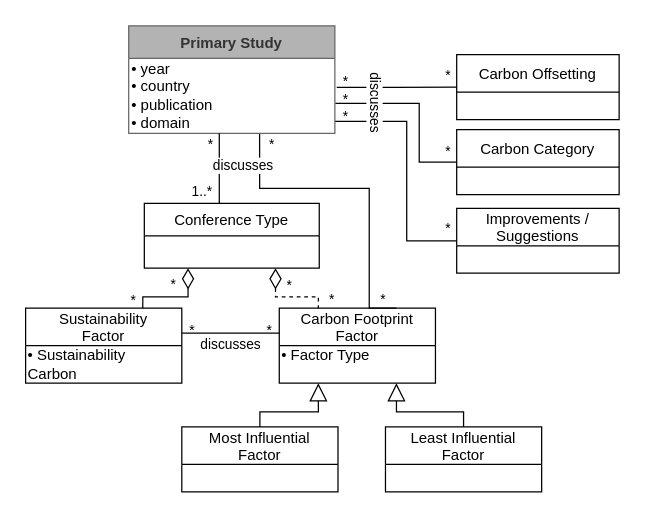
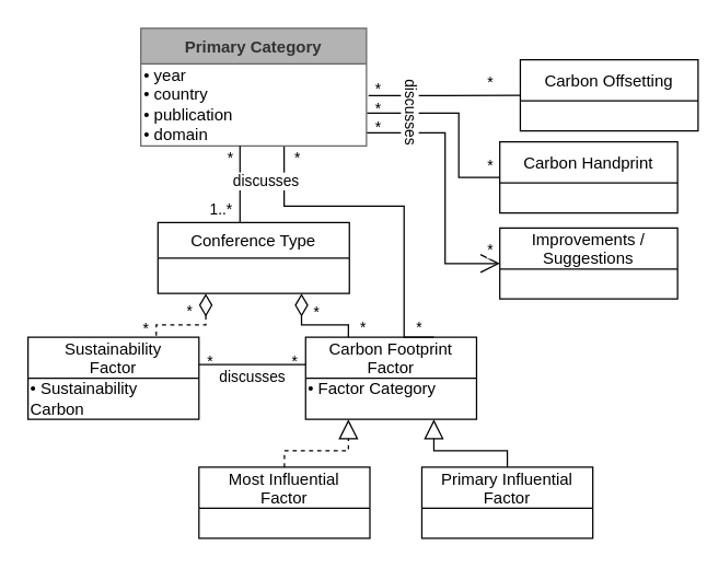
  <mxCell id="0" />
  <mxCell id="1" parent="0" />
  <mxCell id="2" value="" style="endArrow=none;endFill=0;endSize=12;html=1;entryX=0.75;entryY=0;entryDx=0;entryDy=0;exitX=0.5;exitY=1;exitDx=0;exitDy=0;edgeStyle=orthogonalEdgeStyle;rounded=0;" edge="1" parent="1" target="4"><mxGeometry width="160" relative="1" as="geometry"><mxPoint x="207.26" y="106" as="sourcePoint" /><mxPoint x="207.26" y="162" as="targetPoint" /><Array as="points"><mxPoint x="207" y="150" /><mxPoint x="295" y="150" /><mxPoint x="295" y="246" /></Array></mxGeometry></mxCell>
  <mxCell id="3" value="Conference Type" style="swimlane;fontStyle=0;childLayout=stackLayout;horizontal=1;startSize=26;horizontalStack=0;resizeParent=1;resizeParentMax=0;resizeLast=0;collapsible=1;marginBottom=0;fillColor=none;" vertex="1" parent="1"><mxGeometry x="115" y="162" width="140" height="52" as="geometry" /></mxCell>
  <mxCell id="4" value="Carbon Footprint&#10;Factor" style="swimlane;fontStyle=0;childLayout=stackLayout;horizontal=1;startSize=30;fillColor=none;horizontalStack=0;resizeParent=1;resizeParentMax=0;resizeLast=0;collapsible=1;marginBottom=0;" vertex="1" parent="1"><mxGeometry x="223" y="246" width="125" height="60" as="geometry"><mxRectangle x="400" y="160" width="120" height="30" as="alternateBounds" /></mxGeometry></mxCell>
- <mxCell id="5" value="&lt;span&gt;• Factor Type&lt;br&gt;&lt;br&gt;&lt;/span&gt;" style="text;html=1;align=left;verticalAlign=middle;resizable=0;points=[];autosize=1;strokeColor=none;fillColor=none;" vertex="1" parent="4"><mxGeometry y="30" width="125" height="30" as="geometry" /></mxCell>
- <mxCell id="6" value="" style="endArrow=none;html=1;endSize=12;startArrow=diamondThin;startSize=14;startFill=0;edgeStyle=orthogonalEdgeStyle;entryX=0.25;entryY=0;entryDx=0;entryDy=0;rounded=0;endFill=0;exitX=0.75;exitY=1;exitDx=0;exitDy=0;dashed=1;" edge="1" parent="1" source="3" target="4"><mxGeometry relative="1" as="geometry"><mxPoint x="195" y="240" as="sourcePoint" /><mxPoint x="435" y="262" as="targetPoint" /><Array as="points"><mxPoint x="220" y="237" /><mxPoint x="254" y="237" /><mxPoint x="254" y="246" /></Array></mxGeometry></mxCell>
+ <mxCell id="5" value="&lt;span&gt;• Factor Category&lt;br&gt;&lt;br&gt;&lt;/span&gt;" style="text;html=1;align=left;verticalAlign=middle;resizable=0;points=[];autosize=1;strokeColor=none;fillColor=none;" vertex="1" parent="4"><mxGeometry y="30" width="125" height="30" as="geometry" /></mxCell>
+ <mxCell id="6" value="" style="endArrow=none;html=1;endSize=12;startArrow=diamondThin;startSize=14;startFill=0;edgeStyle=orthogonalEdgeStyle;entryX=0.25;entryY=0;entryDx=0;entryDy=0;rounded=0;endFill=0;exitX=0.75;exitY=1;exitDx=0;exitDy=0;" edge="1" parent="1" source="3" target="4"><mxGeometry relative="1" as="geometry"><mxPoint x="195" y="240" as="sourcePoint" /><mxPoint x="435" y="262" as="targetPoint" /><Array as="points"><mxPoint x="220" y="237" /><mxPoint x="254" y="237" /><mxPoint x="254" y="246" /></Array></mxGeometry></mxCell>
  <mxCell id="7" value="Most Influential&#10;Factor" style="swimlane;fontStyle=0;childLayout=stackLayout;horizontal=1;startSize=30;fillColor=none;horizontalStack=0;resizeParent=1;resizeParentMax=0;resizeLast=0;collapsible=1;marginBottom=0;" vertex="1" parent="1"><mxGeometry x="145" y="341" width="125" height="52" as="geometry"><mxRectangle x="400" y="160" width="120" height="30" as="alternateBounds" /></mxGeometry></mxCell>
- <mxCell id="8" value="Least Influential&#10;Factor" style="swimlane;fontStyle=0;childLayout=stackLayout;horizontal=1;startSize=30;fillColor=none;horizontalStack=0;resizeParent=1;resizeParentMax=0;resizeLast=0;collapsible=1;marginBottom=0;" vertex="1" parent="1"><mxGeometry x="308" y="341" width="125" height="52" as="geometry"><mxRectangle x="400" y="160" width="120" height="30" as="alternateBounds" /></mxGeometry></mxCell>
- <mxCell id="9" value="" style="endArrow=block;endFill=0;endSize=12;html=1;entryX=0.25;entryY=1;entryDx=0;entryDy=0;edgeStyle=orthogonalEdgeStyle;rounded=0;exitX=0.5;exitY=0;exitDx=0;exitDy=0;" edge="1" parent="1" source="7" target="4"><mxGeometry width="160" relative="1" as="geometry"><mxPoint x="199" y="336" as="sourcePoint" /><mxPoint x="364" y="396" as="targetPoint" /><Array as="points"><mxPoint x="208" y="329" /><mxPoint x="254" y="329" /></Array></mxGeometry></mxCell>
+ <mxCell id="8" value="Primary Influential&#10;Factor" style="swimlane;fontStyle=0;childLayout=stackLayout;horizontal=1;startSize=30;fillColor=none;horizontalStack=0;resizeParent=1;resizeParentMax=0;resizeLast=0;collapsible=1;marginBottom=0;" vertex="1" parent="1"><mxGeometry x="308" y="341" width="125" height="52" as="geometry"><mxRectangle x="400" y="160" width="120" height="30" as="alternateBounds" /></mxGeometry></mxCell>
+ <mxCell id="9" value="" style="endArrow=block;endFill=0;endSize=12;html=1;entryX=0.25;entryY=1;entryDx=0;entryDy=0;edgeStyle=orthogonalEdgeStyle;rounded=0;exitX=0.5;exitY=0;exitDx=0;exitDy=0;dashed=1;" edge="1" parent="1" source="7" target="4"><mxGeometry width="160" relative="1" as="geometry"><mxPoint x="199" y="336" as="sourcePoint" /><mxPoint x="364" y="396" as="targetPoint" /><Array as="points"><mxPoint x="208" y="329" /><mxPoint x="254" y="329" /></Array></mxGeometry></mxCell>
  <mxCell id="10" value="" style="endArrow=block;endFill=0;endSize=12;html=1;entryX=0.75;entryY=1;entryDx=0;entryDy=0;exitX=0.5;exitY=0;exitDx=0;exitDy=0;edgeStyle=orthogonalEdgeStyle;rounded=0;" edge="1" parent="1" source="8" target="4"><mxGeometry width="160" relative="1" as="geometry"><mxPoint x="414" y="396" as="sourcePoint" /><mxPoint x="479" y="318" as="targetPoint" /><Array as="points"><mxPoint x="371" y="329" /><mxPoint x="317" y="329" /></Array></mxGeometry></mxCell>
  <mxCell id="11" value="Sustainability&#10;Factor" style="swimlane;fontStyle=0;childLayout=stackLayout;horizontal=1;startSize=30;fillColor=none;horizontalStack=0;resizeParent=1;resizeParentMax=0;resizeLast=0;collapsible=1;marginBottom=0;" vertex="1" parent="1"><mxGeometry x="20" y="246" width="125" height="60" as="geometry"><mxRectangle x="359.5" y="200" width="120" height="30" as="alternateBounds" /></mxGeometry></mxCell>
  <mxCell id="12" value="&lt;span&gt;• Sustainability&lt;br&gt;Carbon&lt;/span&gt;" style="text;html=1;align=left;verticalAlign=middle;resizable=0;points=[];autosize=1;strokeColor=none;fillColor=none;" vertex="1" parent="11"><mxGeometry y="30" width="125" height="30" as="geometry" /></mxCell>
- <mxCell id="13" value="" style="endArrow=none;html=1;endSize=12;startArrow=diamondThin;startSize=14;startFill=0;edgeStyle=orthogonalEdgeStyle;entryX=0.75;entryY=0;entryDx=0;entryDy=0;rounded=0;endFill=0;exitX=0.25;exitY=1;exitDx=0;exitDy=0;" edge="1" parent="1" source="3" target="11"><mxGeometry relative="1" as="geometry"><mxPoint x="165" y="240" as="sourcePoint" /><mxPoint x="295" y="278" as="targetPoint" /><Array as="points"><mxPoint x="150" y="237" /><mxPoint x="114" y="237" /></Array></mxGeometry></mxCell>
- <mxCell id="14" value="Primary Study" style="swimlane;fontStyle=1;childLayout=stackLayout;horizontal=1;startSize=26;horizontalStack=0;resizeParent=1;resizeParentMax=0;resizeLast=0;collapsible=1;marginBottom=0;strokeColor=#666666;fontColor=#333333;fillColor=#B3B3B3;" vertex="1" parent="1"><mxGeometry x="102.5" y="20" width="165" height="86" as="geometry" /></mxCell>
+ <mxCell id="13" value="" style="endArrow=none;html=1;endSize=12;startArrow=diamondThin;startSize=14;startFill=0;edgeStyle=orthogonalEdgeStyle;entryX=0.75;entryY=0;entryDx=0;entryDy=0;rounded=0;endFill=0;exitX=0.25;exitY=1;exitDx=0;exitDy=0;dashed=1;" edge="1" parent="1" source="3" target="11"><mxGeometry relative="1" as="geometry"><mxPoint x="165" y="240" as="sourcePoint" /><mxPoint x="295" y="278" as="targetPoint" /><Array as="points"><mxPoint x="150" y="237" /><mxPoint x="114" y="237" /></Array></mxGeometry></mxCell>
+ <mxCell id="14" value="Primary Category" style="swimlane;fontStyle=1;childLayout=stackLayout;horizontal=1;startSize=26;horizontalStack=0;resizeParent=1;resizeParentMax=0;resizeLast=0;collapsible=1;marginBottom=0;strokeColor=#666666;fontColor=#333333;fillColor=#B3B3B3;" vertex="1" parent="1"><mxGeometry x="102.5" y="20" width="165" height="86" as="geometry" /></mxCell>
  <mxCell id="15" value="• year&lt;br&gt;• country&lt;br&gt;• publication&lt;br&gt;• domain" style="text;html=1;align=left;verticalAlign=middle;resizable=0;points=[];autosize=1;strokeColor=none;" vertex="1" parent="14"><mxGeometry y="26" width="165" height="60" as="geometry" /></mxCell>
  <mxCell id="16" value="" style="endArrow=none;endFill=0;endSize=12;html=1;entryX=0.5;entryY=0;entryDx=0;entryDy=0;exitX=0.5;exitY=1;exitDx=0;exitDy=0;" edge="1" parent="1"><mxGeometry width="160" relative="1" as="geometry"><mxPoint x="175" y="106" as="sourcePoint" /><mxPoint x="175" y="162" as="targetPoint" /></mxGeometry></mxCell>
  <mxCell id="17" value="1..*" style="edgeLabel;html=1;align=center;verticalAlign=middle;resizable=0;points=[];labelBackgroundColor=none;" vertex="1" connectable="0" parent="16"><mxGeometry x="0.752" relative="1" as="geometry"><mxPoint x="-15" y="-3" as="offset" /></mxGeometry></mxCell>
  <mxCell id="18" value="discusses" style="edgeLabel;html=1;align=center;verticalAlign=middle;resizable=0;points=[];labelBackgroundColor=default;" vertex="1" connectable="0" parent="16"><mxGeometry x="-0.092" y="3" relative="1" as="geometry"><mxPoint x="15" as="offset" /></mxGeometry></mxCell>
- <mxCell id="19" value="Carbon Offsetting" style="swimlane;fontStyle=0;childLayout=stackLayout;horizontal=1;startSize=30;fillColor=none;horizontalStack=0;resizeParent=1;resizeParentMax=0;resizeLast=0;collapsible=1;marginBottom=0;" vertex="1" parent="1"><mxGeometry x="365" y="43" width="130" height="52" as="geometry"><mxRectangle x="400" y="160" width="120" height="30" as="alternateBounds" /></mxGeometry></mxCell>
- <mxCell id="20" value="Carbon Category" style="swimlane;fontStyle=0;childLayout=stackLayout;horizontal=1;startSize=30;fillColor=none;horizontalStack=0;resizeParent=1;resizeParentMax=0;resizeLast=0;collapsible=1;marginBottom=0;" vertex="1" parent="1"><mxGeometry x="365" y="103" width="130" height="52" as="geometry"><mxRectangle x="400" y="160" width="120" height="30" as="alternateBounds" /></mxGeometry></mxCell>
+ <mxCell id="19" value="Carbon Offsetting" style="swimlane;fontStyle=0;childLayout=stackLayout;horizontal=1;startSize=30;fillColor=none;horizontalStack=0;resizeParent=1;resizeParentMax=0;resizeLast=0;collapsible=1;marginBottom=0;" vertex="1" parent="1"><mxGeometry x="380" y="43" width="130" height="52" as="geometry"><mxRectangle x="400" y="160" width="120" height="30" as="alternateBounds" /></mxGeometry></mxCell>
+ <mxCell id="20" value="Carbon Handprint" style="swimlane;fontStyle=0;childLayout=stackLayout;horizontal=1;startSize=30;fillColor=none;horizontalStack=0;resizeParent=1;resizeParentMax=0;resizeLast=0;collapsible=1;marginBottom=0;" vertex="1" parent="1"><mxGeometry x="365" y="103" width="130" height="52" as="geometry"><mxRectangle x="400" y="160" width="120" height="30" as="alternateBounds" /></mxGeometry></mxCell>
  <mxCell id="21" value="" style="endArrow=none;endFill=0;endSize=12;html=1;entryX=0;entryY=0.5;entryDx=0;entryDy=0;exitX=1.009;exitY=0.388;exitDx=0;exitDy=0;exitPerimeter=0;edgeStyle=orthogonalEdgeStyle;rounded=0;" edge="1" parent="1" source="15" target="19"><mxGeometry width="160" relative="1" as="geometry"><mxPoint x="195" y="123" as="sourcePoint" /><mxPoint x="195" y="237" as="targetPoint" /></mxGeometry></mxCell>
  <mxCell id="22" value="" style="endArrow=none;endFill=0;endSize=12;html=1;entryX=0;entryY=0.5;entryDx=0;entryDy=0;edgeStyle=orthogonalEdgeStyle;rounded=0;" edge="1" parent="1" target="20"><mxGeometry width="160" relative="1" as="geometry"><mxPoint x="268" y="82" as="sourcePoint" /><mxPoint x="375" y="53" as="targetPoint" /><Array as="points"><mxPoint x="268" y="82" /><mxPoint x="335" y="82" /><mxPoint x="335" y="129" /></Array></mxGeometry></mxCell>
  <mxCell id="23" value="Improvements /&#10;Suggestions" style="swimlane;fontStyle=0;childLayout=stackLayout;horizontal=1;startSize=30;fillColor=none;horizontalStack=0;resizeParent=1;resizeParentMax=0;resizeLast=0;collapsible=1;marginBottom=0;" vertex="1" parent="1"><mxGeometry x="365" y="166" width="130" height="52" as="geometry"><mxRectangle x="400" y="160" width="120" height="30" as="alternateBounds" /></mxGeometry></mxCell>
- <mxCell id="24" value="" style="endArrow=none;endFill=0;endSize=12;html=1;entryX=0;entryY=0.5;entryDx=0;entryDy=0;exitX=1.002;exitY=0.84;exitDx=0;exitDy=0;exitPerimeter=0;edgeStyle=orthogonalEdgeStyle;rounded=0;" edge="1" parent="1" source="15" target="23"><mxGeometry width="160" relative="1" as="geometry"><mxPoint x="277.995" y="88.04" as="sourcePoint" /><mxPoint x="375" y="103" as="targetPoint" /><Array as="points"><mxPoint x="325" y="96" /><mxPoint x="325" y="192" /></Array></mxGeometry></mxCell>
+ <mxCell id="24" value="" style="endArrow=open;endFill=0;endSize=12;html=1;entryX=0;entryY=0.5;entryDx=0;entryDy=0;exitX=1.002;exitY=0.84;exitDx=0;exitDy=0;exitPerimeter=0;edgeStyle=orthogonalEdgeStyle;rounded=0;" edge="1" parent="1" source="15" target="23"><mxGeometry width="160" relative="1" as="geometry"><mxPoint x="277.995" y="88.04" as="sourcePoint" /><mxPoint x="375" y="103" as="targetPoint" /><Array as="points"><mxPoint x="325" y="96" /><mxPoint x="325" y="192" /></Array></mxGeometry></mxCell>
  <mxCell id="25" value="discusses" style="edgeLabel;html=1;align=center;verticalAlign=middle;resizable=0;points=[];rotation=90;" vertex="1" connectable="0" parent="24"><mxGeometry x="-0.092" y="3" relative="1" as="geometry"><mxPoint x="-27" y="-47" as="offset" /></mxGeometry></mxCell>
  <mxCell id="26" value="*" style="edgeLabel;html=1;align=center;verticalAlign=middle;resizable=0;points=[];labelBackgroundColor=none;" vertex="1" connectable="0" parent="1"><mxGeometry x="166" y="118.997" as="geometry"><mxPoint x="1" y="-4" as="offset" /></mxGeometry></mxCell>
  <mxCell id="27" value="*" style="edgeLabel;html=1;align=center;verticalAlign=middle;resizable=0;points=[];" vertex="1" connectable="0" parent="1"><mxGeometry x="360" y="61.996" as="geometry"><mxPoint x="-3" y="-2" as="offset" /></mxGeometry></mxCell>
  <mxCell id="28" value="*" style="edgeLabel;html=1;align=center;verticalAlign=middle;resizable=0;points=[];" vertex="1" connectable="0" parent="1"><mxGeometry x="360" y="122.996" as="geometry"><mxPoint x="-3" y="-2" as="offset" /></mxGeometry></mxCell>
  <mxCell id="29" value="*" style="edgeLabel;html=1;align=center;verticalAlign=middle;resizable=0;points=[];" vertex="1" connectable="0" parent="1"><mxGeometry x="360" y="183.996" as="geometry"><mxPoint x="-3" y="-2" as="offset" /></mxGeometry></mxCell>
  <mxCell id="30" value="*" style="edgeLabel;html=1;align=center;verticalAlign=middle;resizable=0;points=[];labelBackgroundColor=none;" vertex="1" connectable="0" parent="1"><mxGeometry x="278" y="66.996" as="geometry"><mxPoint x="-3" y="-2" as="offset" /></mxGeometry></mxCell>
  <mxCell id="31" value="*" style="edgeLabel;html=1;align=center;verticalAlign=middle;resizable=0;points=[];labelBackgroundColor=none;" vertex="1" connectable="0" parent="1"><mxGeometry x="278" y="80.996" as="geometry"><mxPoint x="-3" y="-2" as="offset" /></mxGeometry></mxCell>
  <mxCell id="32" value="*" style="edgeLabel;html=1;align=center;verticalAlign=middle;resizable=0;points=[];labelBackgroundColor=none;" vertex="1" connectable="0" parent="1"><mxGeometry x="278" y="94.996" as="geometry"><mxPoint x="-3" y="-2" as="offset" /></mxGeometry></mxCell>
  <mxCell id="33" value="*" style="edgeLabel;html=1;align=center;verticalAlign=middle;resizable=0;points=[];labelBackgroundColor=none;" vertex="1" connectable="0" parent="1"><mxGeometry x="233" y="229.996" as="geometry"><mxPoint x="-3" y="-2" as="offset" /></mxGeometry></mxCell>
  <mxCell id="34" value="*" style="edgeLabel;html=1;align=center;verticalAlign=middle;resizable=0;points=[];labelBackgroundColor=none;" vertex="1" connectable="0" parent="1"><mxGeometry x="267" y="240.996" as="geometry"><mxPoint x="-3" y="-2" as="offset" /></mxGeometry></mxCell>
  <mxCell id="35" value="*" style="edgeLabel;html=1;align=center;verticalAlign=middle;resizable=0;points=[];labelBackgroundColor=none;" vertex="1" connectable="0" parent="1"><mxGeometry x="140" y="228.996" as="geometry"><mxPoint x="-3" y="-2" as="offset" /></mxGeometry></mxCell>
  <mxCell id="36" value="*" style="edgeLabel;html=1;align=center;verticalAlign=middle;resizable=0;points=[];labelBackgroundColor=none;" vertex="1" connectable="0" parent="1"><mxGeometry x="108" y="241.996" as="geometry"><mxPoint x="-3" y="-2" as="offset" /></mxGeometry></mxCell>
  <mxCell id="37" value="" style="endArrow=none;endFill=0;endSize=12;html=1;" edge="1" parent="1"><mxGeometry width="160" relative="1" as="geometry"><mxPoint x="145" y="266" as="sourcePoint" /><mxPoint x="223" y="266" as="targetPoint" /></mxGeometry></mxCell>
  <mxCell id="38" value="discusses" style="edgeLabel;html=1;align=center;verticalAlign=middle;resizable=0;points=[];" connectable="0" vertex="1" parent="37"><mxGeometry x="-0.092" y="3" relative="1" as="geometry"><mxPoint x="3" y="11" as="offset" /></mxGeometry></mxCell>
  <mxCell id="39" value="*" style="edgeLabel;html=1;align=center;verticalAlign=middle;resizable=0;points=[];labelBackgroundColor=none;" connectable="0" vertex="1" parent="37"><mxGeometry x="0.752" relative="1" as="geometry"><mxPoint x="1" y="-3" as="offset" /></mxGeometry></mxCell>
  <mxCell id="40" value="*" style="edgeLabel;html=1;align=center;verticalAlign=middle;resizable=0;points=[];labelBackgroundColor=none;" connectable="0" vertex="1" parent="1"><mxGeometry x="152.003" y="263" as="geometry" /></mxCell>
  <mxCell id="41" value="*" style="edgeLabel;html=1;align=center;verticalAlign=middle;resizable=0;points=[];labelBackgroundColor=none;" connectable="0" vertex="1" parent="1"><mxGeometry x="219" y="116.996" as="geometry"><mxPoint x="-3" y="-2" as="offset" /></mxGeometry></mxCell>
  <mxCell id="42" value="*" style="edgeLabel;html=1;align=center;verticalAlign=middle;resizable=0;points=[];labelBackgroundColor=none;" connectable="0" vertex="1" parent="1"><mxGeometry x="308" y="240.996" as="geometry"><mxPoint x="-3" y="-2" as="offset" /></mxGeometry></mxCell>
